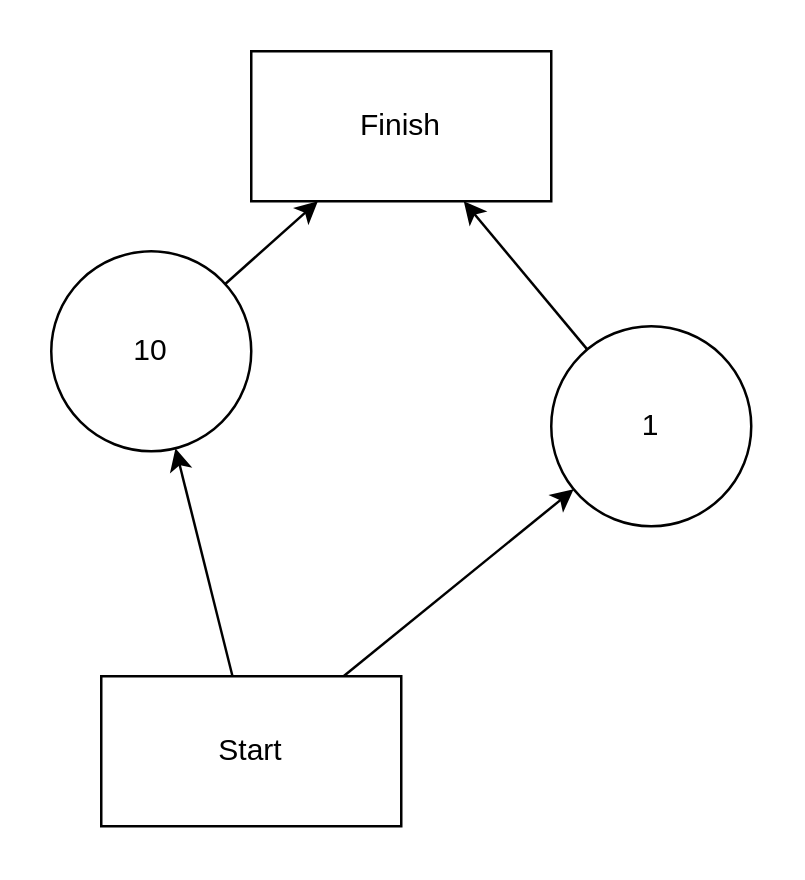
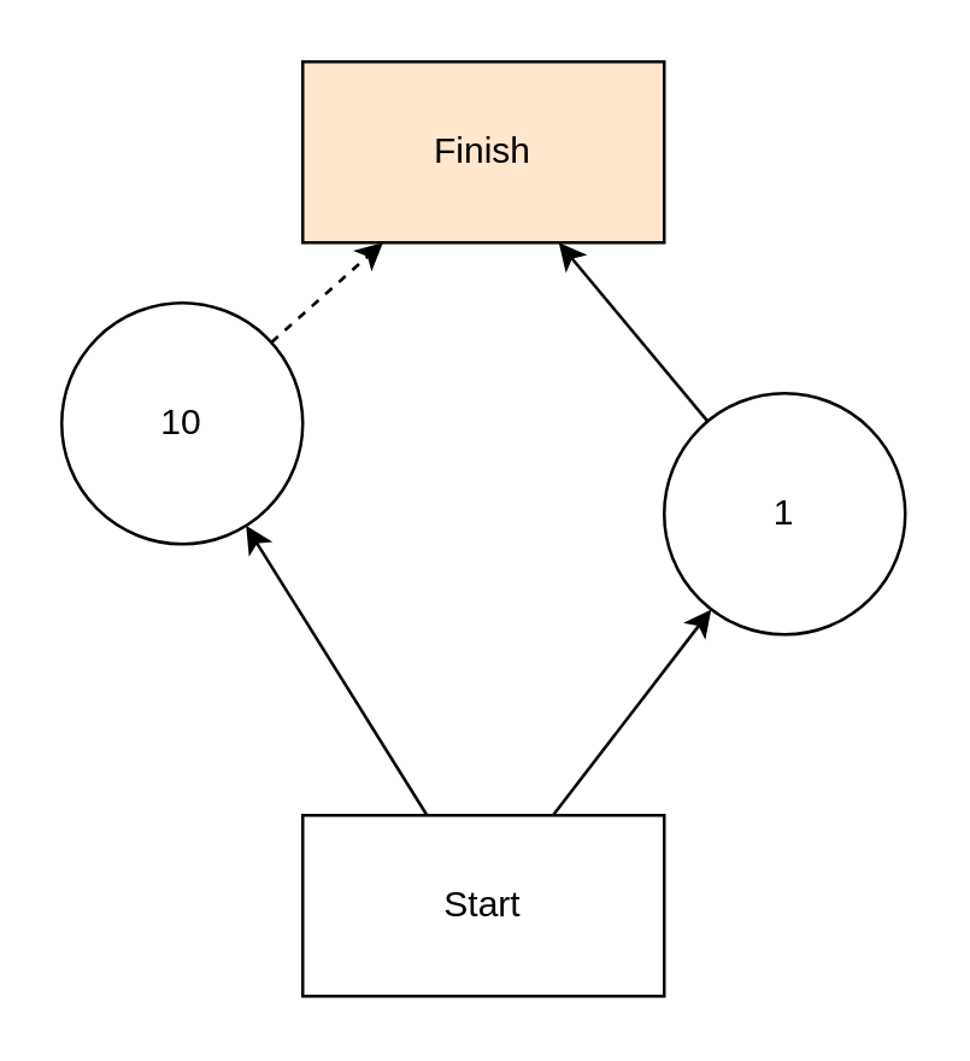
  <mxCell id="0" />
  <mxCell id="1" parent="0" />
  <mxCell id="2" style="rounded=0;orthogonalLoop=1;jettySize=auto;html=1;" edge="1" parent="1" source="4" target="6"><mxGeometry relative="1" as="geometry" /></mxCell>
  <mxCell id="3" style="edgeStyle=none;rounded=0;orthogonalLoop=1;jettySize=auto;html=1;" edge="1" parent="1" source="4" target="8"><mxGeometry relative="1" as="geometry" /></mxCell>
- <mxCell id="4" value="Start" style="rounded=0;whiteSpace=wrap;html=1;" vertex="1" parent="1"><mxGeometry x="40" y="270" width="120" height="60" as="geometry" /></mxCell>
+ <mxCell id="4" value="Start" style="rounded=0;whiteSpace=wrap;html=1;" vertex="1" parent="1"><mxGeometry x="100" y="270" width="120" height="60" as="geometry" /></mxCell>
  <mxCell id="5" style="edgeStyle=none;rounded=0;orthogonalLoop=1;jettySize=auto;html=1;" edge="1" parent="1" source="6" target="9"><mxGeometry relative="1" as="geometry" /></mxCell>
  <mxCell id="6" value="1" style="ellipse;whiteSpace=wrap;html=1;aspect=fixed;" vertex="1" parent="1"><mxGeometry x="220" y="130" width="80" height="80" as="geometry" /></mxCell>
- <mxCell id="7" style="edgeStyle=none;rounded=0;orthogonalLoop=1;jettySize=auto;html=1;" edge="1" parent="1" source="8" target="9"><mxGeometry relative="1" as="geometry" /></mxCell>
+ <mxCell id="7" style="edgeStyle=none;rounded=0;orthogonalLoop=1;jettySize=auto;html=1;dashed=1;" edge="1" parent="1" source="8" target="9"><mxGeometry relative="1" as="geometry" /></mxCell>
  <mxCell id="8" value="10" style="ellipse;whiteSpace=wrap;html=1;aspect=fixed;" vertex="1" parent="1"><mxGeometry x="20" y="100" width="80" height="80" as="geometry" /></mxCell>
- <mxCell id="9" value="Finish" style="rounded=0;whiteSpace=wrap;html=1;" vertex="1" parent="1"><mxGeometry x="100" y="20" width="120" height="60" as="geometry" /></mxCell>
+ <mxCell id="9" value="Finish" style="rounded=0;whiteSpace=wrap;html=1;fillColor=#ffe6cc;" vertex="1" parent="1"><mxGeometry x="100" y="20" width="120" height="60" as="geometry" /></mxCell>
